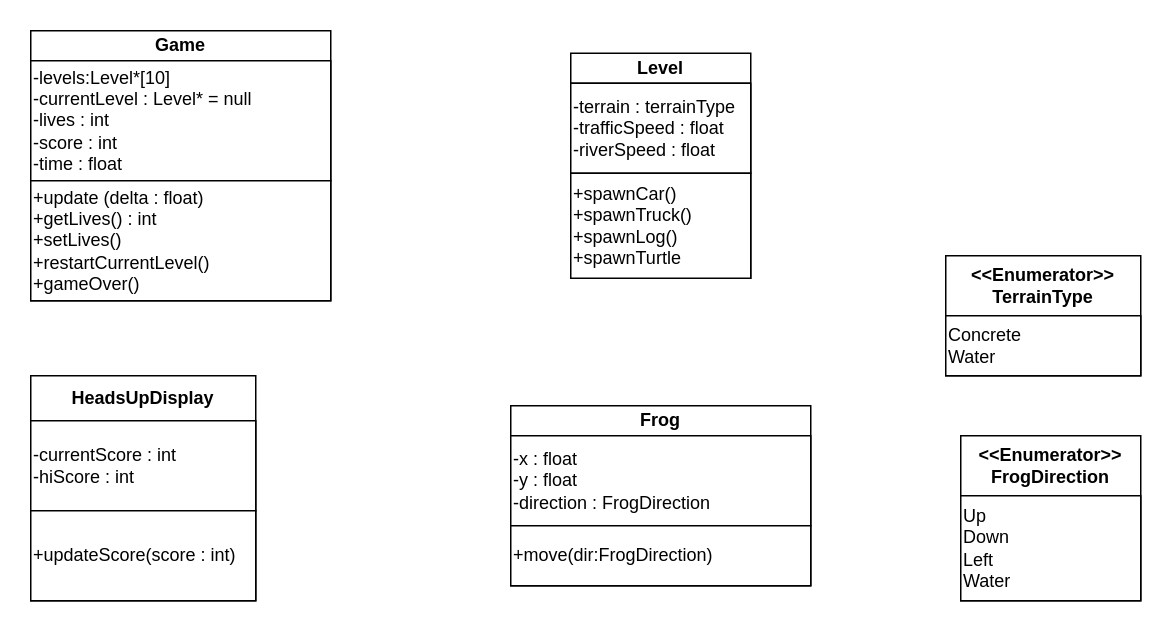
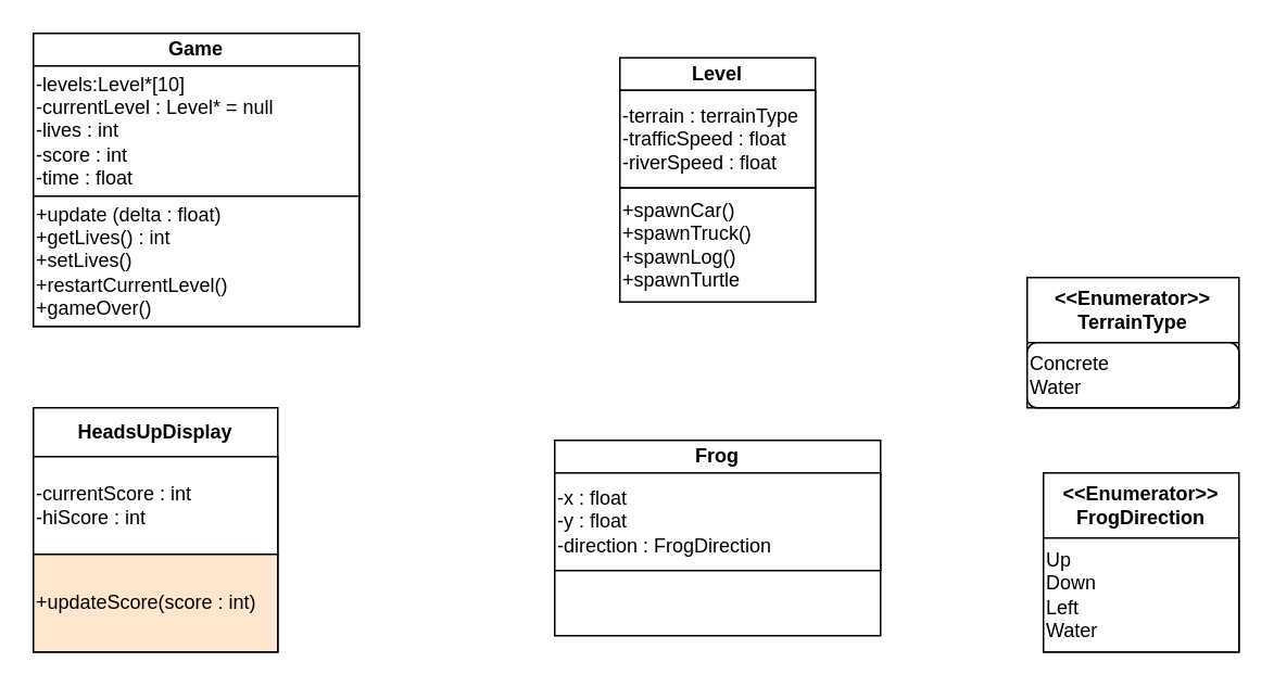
  <mxCell id="0" />
  <mxCell id="1" parent="0" />
  <mxCell id="2" value="&lt;div&gt;Game&lt;/div&gt;" style="swimlane;whiteSpace=wrap;html=1;startSize=20;" parent="1" vertex="1"><mxGeometry x="20" y="20" width="200" height="180" as="geometry" /></mxCell>
  <mxCell id="3" value="-levels:Level*[10]&lt;div&gt;-currentLevel : Level* = null&lt;/div&gt;&lt;div&gt;-lives : int&lt;/div&gt;&lt;div&gt;-score : int&lt;/div&gt;&lt;div&gt;-time : float&lt;/div&gt;" style="rounded=0;whiteSpace=wrap;html=1;align=left;" parent="2" vertex="1"><mxGeometry y="20" width="200" height="80" as="geometry" /></mxCell>
  <mxCell id="4" value="&lt;div&gt;+update (delta : float)&lt;/div&gt;+getLives() : int&lt;div&gt;+setLives()&lt;/div&gt;&lt;div&gt;+restartCurrentLevel()&lt;/div&gt;&lt;div&gt;+gameOver()&lt;/div&gt;" style="rounded=0;whiteSpace=wrap;html=1;align=left;" parent="2" vertex="1"><mxGeometry y="100" width="200" height="80" as="geometry" /></mxCell>
  <mxCell id="5" value="HeadsUpDisplay" style="swimlane;whiteSpace=wrap;html=1;startSize=30;" parent="1" vertex="1"><mxGeometry x="20" y="250" width="150" height="150" as="geometry" /></mxCell>
  <mxCell id="6" value="-currentScore : int&lt;div&gt;-hiScore : int&lt;/div&gt;" style="rounded=0;whiteSpace=wrap;html=1;align=left;" parent="5" vertex="1"><mxGeometry y="30" width="150" height="60" as="geometry" /></mxCell>
- <mxCell id="7" value="+updateScore(score : int)" style="rounded=0;whiteSpace=wrap;html=1;align=left;" parent="5" vertex="1"><mxGeometry y="90" width="150" height="60" as="geometry" /></mxCell>
+ <mxCell id="7" value="+updateScore(score : int)" style="rounded=0;whiteSpace=wrap;html=1;align=left;fillColor=#ffe6cc;" parent="5" vertex="1"><mxGeometry y="90" width="150" height="60" as="geometry" /></mxCell>
  <mxCell id="8" value="Level" style="swimlane;whiteSpace=wrap;html=1;startSize=20;" parent="1" vertex="1"><mxGeometry x="380" y="35" width="120" height="150" as="geometry" /></mxCell>
  <mxCell id="9" value="-terrain : terrainType&lt;div&gt;-trafficSpeed : float&lt;/div&gt;&lt;div&gt;-riverSpeed : float&lt;/div&gt;" style="rounded=0;whiteSpace=wrap;html=1;align=left;" parent="8" vertex="1"><mxGeometry y="20" width="120" height="60" as="geometry" /></mxCell>
  <mxCell id="10" value="+spawnCar()&lt;div&gt;+spawnTruck()&lt;/div&gt;&lt;div&gt;+spawnLog()&lt;/div&gt;&lt;div&gt;+spawnTurtle&lt;/div&gt;" style="rounded=0;whiteSpace=wrap;html=1;align=left;" parent="8" vertex="1"><mxGeometry y="80" width="120" height="70" as="geometry" /></mxCell>
  <mxCell id="11" value="Frog" style="swimlane;whiteSpace=wrap;html=1;startSize=20;" parent="1" vertex="1"><mxGeometry x="340" y="270" width="200" height="120" as="geometry" /></mxCell>
  <mxCell id="12" value="-x : float&lt;div&gt;-y : float&lt;/div&gt;&lt;div&gt;-direction : FrogDirection&lt;/div&gt;" style="rounded=0;whiteSpace=wrap;html=1;align=left;" parent="11" vertex="1"><mxGeometry y="20" width="200" height="60" as="geometry" /></mxCell>
- <mxCell id="13" value="+move(dir:FrogDirection)" style="rounded=0;whiteSpace=wrap;html=1;align=left;" parent="11" vertex="1"><mxGeometry y="80" width="200" height="40" as="geometry" /></mxCell>
  <mxCell id="14" value="&amp;lt;&amp;lt;Enumerator&lt;span style=&quot;background-color: initial;&quot;&gt;&amp;gt;&amp;gt;&lt;/span&gt;&lt;div&gt;TerrainType&lt;/div&gt;" style="swimlane;whiteSpace=wrap;html=1;startSize=40;" parent="1" vertex="1"><mxGeometry x="630" y="170" width="130" height="80" as="geometry" /></mxCell>
- <mxCell id="15" value="Concrete&lt;div&gt;Water&lt;/div&gt;" style="rounded=0;whiteSpace=wrap;html=1;align=left;" parent="14" vertex="1"><mxGeometry y="40" width="130" height="40" as="geometry" /></mxCell>
+ <mxCell id="15" value="Concrete&lt;div&gt;Water&lt;/div&gt;" style="whiteSpace=wrap;html=1;align=left;rounded=1;" parent="14" vertex="1"><mxGeometry y="40" width="130" height="40" as="geometry" /></mxCell>
  <mxCell id="16" value="&amp;lt;&amp;lt;Enumerator&amp;gt;&amp;gt;&lt;div&gt;FrogDirection&lt;/div&gt;" style="swimlane;whiteSpace=wrap;html=1;startSize=40;" parent="1" vertex="1"><mxGeometry x="640" y="290" width="120" height="110" as="geometry" /></mxCell>
  <mxCell id="17" value="Up&lt;div&gt;Down&lt;/div&gt;&lt;div&gt;Left&lt;/div&gt;&lt;div&gt;Water&lt;/div&gt;" style="rounded=0;whiteSpace=wrap;html=1;align=left;" parent="16" vertex="1"><mxGeometry y="40" width="120" height="70" as="geometry" /></mxCell>
